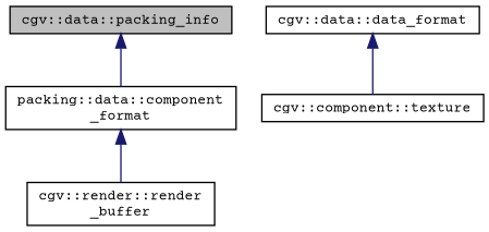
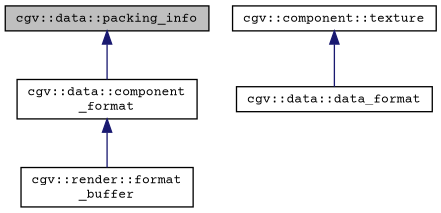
  digraph {
    fontname="Courier Prime"
    node [color=black fontname="Courier Prime" fontsize=10 shape=record]
    edge [color=midnightblue dir=back fontname="Courier Prime" fontsize=10 labelfontname=Helvetica labelfontsize=10 style=solid]
    n1 [fillcolor=grey75 fontcolor=black height=0.2 label="cgv::data::packing_info" style=filled width=0.4]
-   n2 [height=0.2 label="packing::data::component\l_format" width=0.4]
-   n3 [height=0.2 label="cgv::render::render\l_buffer" width=0.4]
+   n2 [height=0.2 label="cgv::data::component\l_format" width=0.4]
+   n3 [height=0.2 label="cgv::render::format\l_buffer" width=0.4]
    n4 [height=0.2 label="cgv::data::data_format" width=0.4]
    n5 [height=0.2 label="cgv::component::texture" width=0.4]
    n1 -> n2
    n2 -> n3
-   n4 -> n5
+   n5 -> n4
  }
